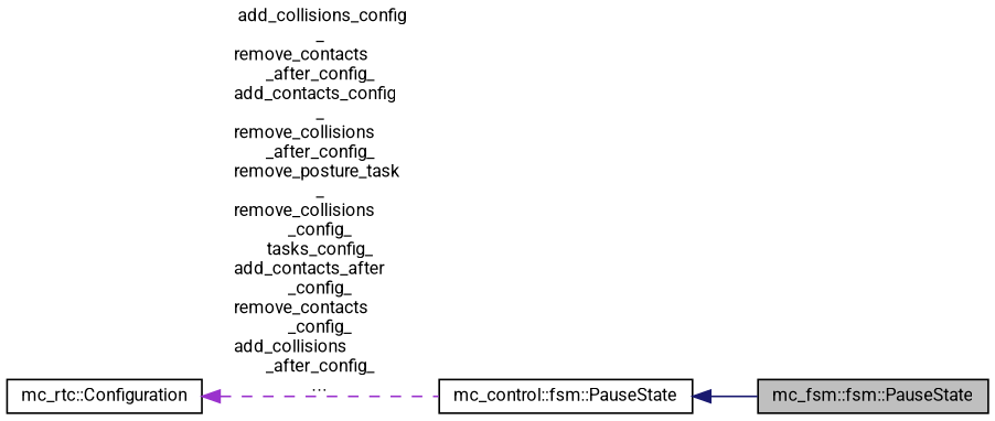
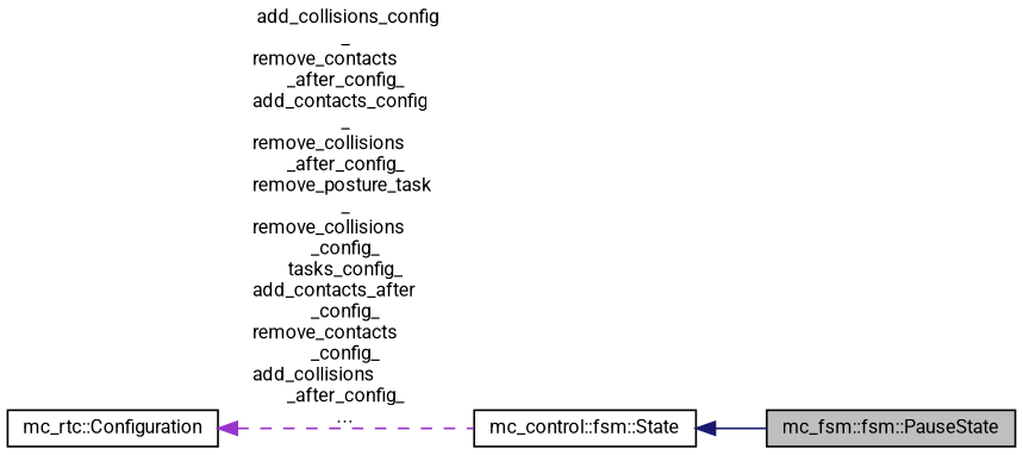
  digraph {
    fontname=Roboto
    rankdir=LR
    node [color=black fillcolor=white fontname=Roboto fontsize=10 shape=record style=filled]
    edge [dir=back fontname=Roboto fontsize=10 labelfontname=Helvetica labelfontsize=10]
    n1 [fillcolor=grey75 fontcolor=black height=0.2 label="mc_fsm::fsm::PauseState" width=0.4]
-   n2 [height=0.2 label="mc_control::fsm::PauseState" width=0.4]
+   n2 [height=0.2 label="mc_control::fsm::State" width=0.4]
    n3 [height=0.2 label="mc_rtc::Configuration" width=0.4]
    n2 -> n1 [color=midnightblue style=solid]
    n3 -> n2 [color=darkorchid3 label=" add_collisions_config\l_\nremove_contacts\l_after_config_\nadd_contacts_config\l_\nremove_collisions\l_after_config_\nremove_posture_task\l_\nremove_collisions\l_config_\ntasks_config_\nadd_contacts_after\l_config_\nremove_contacts\l_config_\nadd_collisions\l_after_config_\n..." style=dashed]
  }
